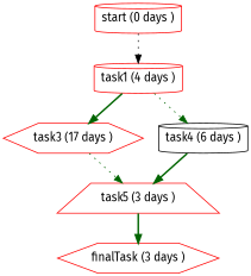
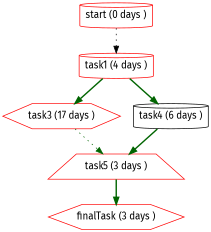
  digraph {
    fontname="Fira Sans"
    node [color=red fontname="Fira Sans" shape=cylinder]
    edge [color=darkgreen fontname="Fira Sans" style=dotted]
    n1 [label="start (0 days )"]
    n2 [label="task1 (4 days )"]
    n3 [label="task3 (17 days )" shape=hexagon]
    n4 [label="task4 (6 days )" color=""]
    n5 [label="task5 (3 days )" shape=trapezium]
    n6 [label="finalTask (3 days )" shape=hexagon]
    n1 -> n2 [color=black]
    n2 -> n3 [style=bold]
-   n2 -> n4
+   n2 -> n4 [style=bold]
    n3 -> n5
    n4 -> n5 [style=bold]
    n5 -> n6 [style=bold]
  }
